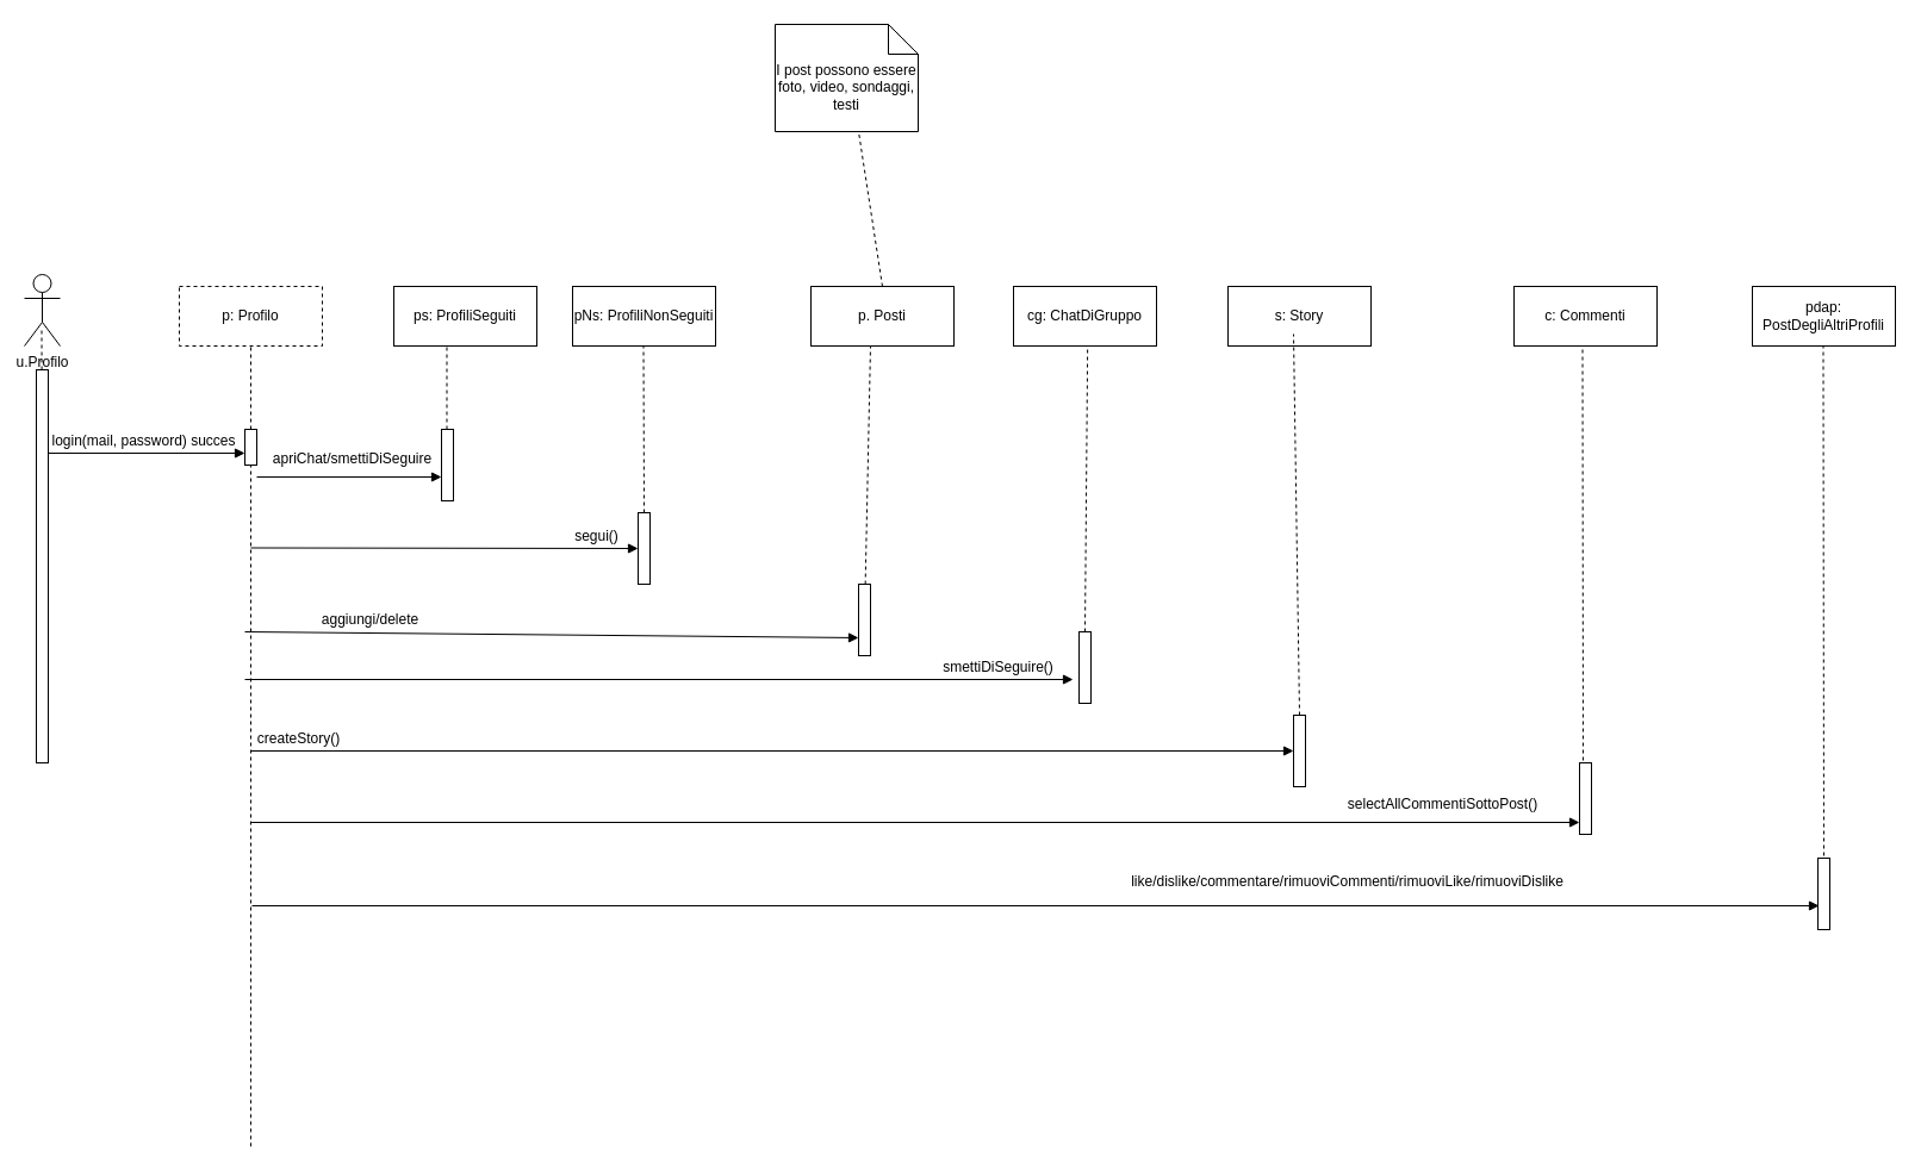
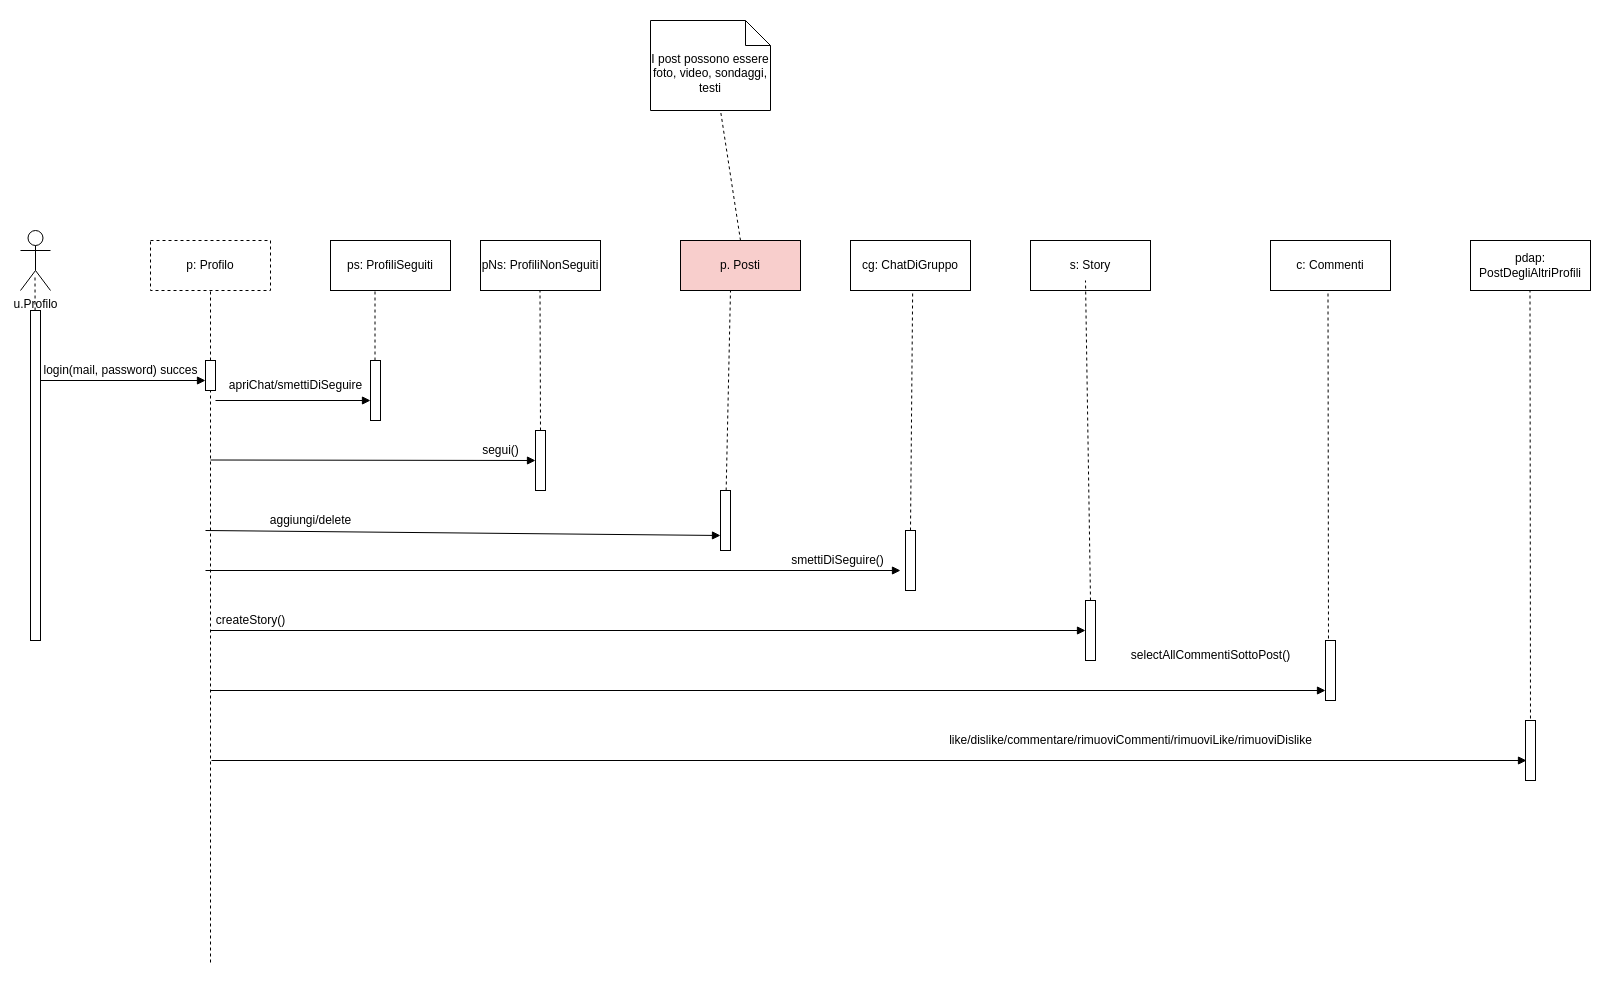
  <mxCell id="0" />
  <mxCell id="1" parent="0" />
  <mxCell id="2" value="u.Profilo" style="shape=umlActor;verticalLabelPosition=bottom;verticalAlign=top;html=1;outlineConnect=0;" parent="1" vertex="1"><mxGeometry x="20" y="230" width="30" height="60" as="geometry" /></mxCell>
  <mxCell id="3" value="p: Profilo" style="rounded=0;whiteSpace=wrap;html=1;dashed=1;" parent="1" vertex="1"><mxGeometry x="150" y="240" width="120" height="50" as="geometry" /></mxCell>
  <mxCell id="4" value="ps: ProfiliSeguiti" style="rounded=0;whiteSpace=wrap;html=1;" parent="1" vertex="1"><mxGeometry x="330" y="240" width="120" height="50" as="geometry" /></mxCell>
  <mxCell id="5" value="pNs: ProfiliNonSeguiti&lt;span style=&quot;color: rgba(0 , 0 , 0 , 0) ; font-family: monospace ; font-size: 0px&quot;&gt;%3CmxGraphModel%3E%3Croot%3E%3CmxCell%20id%3D%220%22%2F%3E%3CmxCell%20id%3D%221%22%20parent%3D%220%22%2F%3E%3CmxCell%20id%3D%222%22%20value%3D%22%22%20style%3D%22html%3D1%3BverticalAlign%3Dbottom%3BlabelBackgroundColor%3Dnone%3BendArrow%3Dblock%3BendFill%3D1%3Bdashed%3D1%3Brounded%3D0%3BentryX%3D0.233%3BentryY%3D0.296%3BentryDx%3D0%3BentryDy%3D0%3BentryPerimeter%3D0%3BexitX%3D0.541%3BexitY%3D0.296%3BexitDx%3D0%3BexitDy%3D0%3BexitPerimeter%3D0%3B%22%20edge%3D%221%22%20parent%3D%221%22%3E%3CmxGeometry%20width%3D%22160%22%20relative%3D%221%22%20as%3D%22geometry%22%3E%3CmxPoint%20x%3D%22380.493%22%20y%3D%22419.92%22%20as%3D%22sourcePoint%22%2F%3E%3CmxPoint%20x%3D%2250.009%22%20y%3D%22419.92%22%20as%3D%22targetPoint%22%2F%3E%3C%2FmxGeometry%3E%3C%2FmxCell%3E%3C%2Froot%3E%3C%2FmxGraphModel%3E&lt;/span&gt;" style="rounded=0;whiteSpace=wrap;html=1;" parent="1" vertex="1"><mxGeometry x="480" y="240" width="120" height="50" as="geometry" /></mxCell>
  <mxCell id="6" value="" style="rounded=0;dashed=0;" parent="1" vertex="1"><mxGeometry x="205" y="360" width="10" height="30" as="geometry" /></mxCell>
  <mxCell id="7" value="" style="html=1;verticalAlign=bottom;startArrow=none;endArrow=none;dashed=1;rounded=0;entryX=0.5;entryY=1;entryDx=0;entryDy=0;" parent="1" source="6" target="3" edge="1"><mxGeometry relative="1" as="geometry"><mxPoint x="225" y="340" as="targetPoint" /></mxGeometry></mxCell>
  <mxCell id="8" value="" style="rounded=0;dashed=0;" parent="1" vertex="1"><mxGeometry x="370" y="360" width="10" height="60" as="geometry" /></mxCell>
  <mxCell id="9" value="" style="html=1;verticalAlign=bottom;startArrow=none;endArrow=none;dashed=1;rounded=0;entryX=0.5;entryY=1;entryDx=0;entryDy=0;" parent="1" edge="1"><mxGeometry relative="1" as="geometry"><mxPoint x="374.5" y="360" as="sourcePoint" /><mxPoint x="374.5" y="290" as="targetPoint" /></mxGeometry></mxCell>
  <mxCell id="10" value="" style="html=1;verticalAlign=bottom;startArrow=none;endArrow=none;dashed=1;rounded=0;entryX=0.5;entryY=1;entryDx=0;entryDy=0;exitX=0.5;exitY=0;exitDx=0;exitDy=0;" parent="1" edge="1" source="11"><mxGeometry relative="1" as="geometry"><mxPoint x="539.5" y="360" as="sourcePoint" /><mxPoint x="539.5" y="290" as="targetPoint" /></mxGeometry></mxCell>
  <mxCell id="11" value="" style="rounded=0;dashed=0;" parent="1" vertex="1"><mxGeometry x="535" y="430" width="10" height="60" as="geometry" /></mxCell>
  <mxCell id="12" value="" style="html=1;verticalAlign=bottom;startArrow=none;endArrow=none;dashed=1;rounded=0;entryX=0.5;entryY=1;entryDx=0;entryDy=0;" parent="1" source="19" edge="1"><mxGeometry relative="1" as="geometry"><mxPoint x="35" y="465" as="sourcePoint" /><mxPoint x="34.5" y="275" as="targetPoint" /></mxGeometry></mxCell>
  <mxCell id="13" value="" style="html=1;verticalAlign=bottom;labelBackgroundColor=none;endArrow=block;endFill=1;endSize=6;align=left;rounded=0;" parent="1" edge="1"><mxGeometry x="-0.314" relative="1" as="geometry"><mxPoint x="30" y="380" as="sourcePoint" /><mxPoint x="205" y="380" as="targetPoint" /><mxPoint as="offset" /></mxGeometry></mxCell>
  <mxCell id="14" value="login(mail, password) succes" style="text;html=1;align=center;verticalAlign=middle;resizable=0;points=[];autosize=1;strokeColor=none;fillColor=none;" parent="1" vertex="1"><mxGeometry x="35" y="360" width="170" height="20" as="geometry" /></mxCell>
  <mxCell id="15" value="" style="html=1;verticalAlign=bottom;labelBackgroundColor=none;endArrow=block;endFill=1;endSize=6;align=left;rounded=0;" parent="1" edge="1"><mxGeometry x="-0.314" relative="1" as="geometry"><mxPoint x="215" y="400" as="sourcePoint" /><mxPoint x="370" y="400" as="targetPoint" /><mxPoint as="offset" /></mxGeometry></mxCell>
  <mxCell id="16" value="apriChat/smettiDiSeguire" style="text;html=1;align=center;verticalAlign=middle;resizable=0;points=[];autosize=1;strokeColor=none;fillColor=none;" parent="1" vertex="1"><mxGeometry x="220" y="375" width="150" height="20" as="geometry" /></mxCell>
  <mxCell id="17" value="" style="html=1;verticalAlign=bottom;labelBackgroundColor=none;endArrow=block;endFill=1;endSize=6;align=left;rounded=0;entryX=0;entryY=0.5;entryDx=0;entryDy=0;" parent="1" edge="1" target="11"><mxGeometry x="-0.314" relative="1" as="geometry"><mxPoint x="210" y="459.5" as="sourcePoint" /><mxPoint x="365" y="459.5" as="targetPoint" /><mxPoint as="offset" /></mxGeometry></mxCell>
  <mxCell id="18" value="segui()" style="text;html=1;align=center;verticalAlign=middle;resizable=0;points=[];autosize=1;strokeColor=none;fillColor=none;" parent="1" vertex="1"><mxGeometry x="475" y="440" width="50" height="20" as="geometry" /></mxCell>
  <mxCell id="19" value="" style="rounded=0;dashed=0;" parent="1" vertex="1"><mxGeometry x="30" y="310" width="10" height="330" as="geometry" /></mxCell>
- <mxCell id="20" value="p. Posti" style="rounded=0;whiteSpace=wrap;html=1;" vertex="1" parent="1"><mxGeometry x="680" y="240" width="120" height="50" as="geometry" /></mxCell>
+ <mxCell id="20" value="p. Posti" style="rounded=0;whiteSpace=wrap;html=1;fillColor=#f8cecc;" vertex="1" parent="1"><mxGeometry x="680" y="240" width="120" height="50" as="geometry" /></mxCell>
  <mxCell id="21" value="cg: ChatDiGruppo" style="rounded=0;whiteSpace=wrap;html=1;" vertex="1" parent="1"><mxGeometry x="850" y="240" width="120" height="50" as="geometry" /></mxCell>
  <mxCell id="22" value="I post possono essere foto, video, sondaggi, testi" style="shape=note2;boundedLbl=1;whiteSpace=wrap;html=1;size=25;verticalAlign=top;align=center;" vertex="1" parent="1"><mxGeometry x="650" y="20" width="120" height="90" as="geometry" /></mxCell>
  <mxCell id="23" value="s: Story" style="rounded=0;whiteSpace=wrap;html=1;" vertex="1" parent="1"><mxGeometry x="1030" y="240" width="120" height="50" as="geometry" /></mxCell>
  <mxCell id="24" value="c: Commenti" style="rounded=0;whiteSpace=wrap;html=1;" vertex="1" parent="1"><mxGeometry x="1270" y="240" width="120" height="50" as="geometry" /></mxCell>
  <mxCell id="25" value="" style="html=1;verticalAlign=bottom;startArrow=none;endArrow=none;dashed=1;rounded=0;entryX=0.5;entryY=1;entryDx=0;entryDy=0;exitX=0.5;exitY=0;exitDx=0;exitDy=0;" edge="1" parent="1" source="20"><mxGeometry relative="1" as="geometry"><mxPoint x="720" y="180" as="sourcePoint" /><mxPoint x="720" y="110" as="targetPoint" /></mxGeometry></mxCell>
  <mxCell id="26" value="" style="html=1;verticalAlign=bottom;labelBackgroundColor=none;endArrow=block;endFill=1;endSize=6;align=left;rounded=0;entryX=0;entryY=0.75;entryDx=0;entryDy=0;" edge="1" parent="1" target="29"><mxGeometry x="-0.314" relative="1" as="geometry"><mxPoint x="205" y="530" as="sourcePoint" /><mxPoint x="360" y="530" as="targetPoint" /><mxPoint as="offset" /></mxGeometry></mxCell>
  <mxCell id="27" value="" style="html=1;verticalAlign=bottom;startArrow=none;endArrow=none;dashed=1;rounded=0;entryX=0.5;entryY=1;entryDx=0;entryDy=0;" edge="1" parent="1" target="6"><mxGeometry relative="1" as="geometry"><mxPoint x="209.5" y="410" as="targetPoint" /><mxPoint x="210" y="962" as="sourcePoint" /></mxGeometry></mxCell>
  <mxCell id="28" value="" style="html=1;verticalAlign=bottom;startArrow=none;endArrow=none;dashed=1;rounded=0;entryX=0.5;entryY=1;entryDx=0;entryDy=0;" edge="1" parent="1" source="29"><mxGeometry relative="1" as="geometry"><mxPoint x="730" y="520" as="sourcePoint" /><mxPoint x="730" y="290" as="targetPoint" /></mxGeometry></mxCell>
  <mxCell id="29" value="" style="rounded=0;dashed=0;" vertex="1" parent="1"><mxGeometry x="720" y="490" width="10" height="60" as="geometry" /></mxCell>
  <mxCell id="30" value="" style="html=1;verticalAlign=bottom;startArrow=none;endArrow=none;dashed=1;rounded=0;" edge="1" parent="1"><mxGeometry relative="1" as="geometry"><mxPoint x="730" y="520" as="sourcePoint" /><mxPoint x="730" y="540" as="targetPoint" /></mxGeometry></mxCell>
  <mxCell id="31" value="aggiungi/delete" style="text;html=1;align=center;verticalAlign=middle;resizable=0;points=[];autosize=1;" vertex="1" parent="1"><mxGeometry x="260" y="510" width="100" height="20" as="geometry" /></mxCell>
  <mxCell id="32" value="" style="html=1;verticalAlign=bottom;startArrow=none;endArrow=none;dashed=1;rounded=0;entryX=0.5;entryY=1;entryDx=0;entryDy=0;exitX=0.5;exitY=0;exitDx=0;exitDy=0;" edge="1" parent="1" source="33"><mxGeometry relative="1" as="geometry"><mxPoint x="907.822" y="490" as="sourcePoint" /><mxPoint x="912.17" y="290" as="targetPoint" /></mxGeometry></mxCell>
  <mxCell id="33" value="" style="rounded=0;dashed=0;" vertex="1" parent="1"><mxGeometry x="905" y="530" width="10" height="60" as="geometry" /></mxCell>
  <mxCell id="34" value="" style="html=1;verticalAlign=bottom;labelBackgroundColor=none;endArrow=block;endFill=1;endSize=6;align=left;rounded=0;" edge="1" parent="1"><mxGeometry x="-0.314" relative="1" as="geometry"><mxPoint x="205" y="570" as="sourcePoint" /><mxPoint x="900" y="570" as="targetPoint" /><mxPoint as="offset" /></mxGeometry></mxCell>
  <mxCell id="35" value="smettiDiSeguire()" style="text;html=1;align=center;verticalAlign=middle;resizable=0;points=[];autosize=1;" vertex="1" parent="1"><mxGeometry x="777" y="550" width="120" height="20" as="geometry" /></mxCell>
  <mxCell id="36" value="" style="rounded=0;dashed=0;" vertex="1" parent="1"><mxGeometry x="1085" y="600" width="10" height="60" as="geometry" /></mxCell>
  <mxCell id="37" value="" style="html=1;verticalAlign=bottom;labelBackgroundColor=none;endArrow=block;endFill=1;endSize=6;align=left;rounded=0;entryX=0;entryY=0.5;entryDx=0;entryDy=0;" edge="1" parent="1" target="36"><mxGeometry x="-0.314" relative="1" as="geometry"><mxPoint x="210" y="630" as="sourcePoint" /><mxPoint x="905" y="640" as="targetPoint" /><mxPoint as="offset" /></mxGeometry></mxCell>
  <mxCell id="38" value="createStory()" style="text;html=1;align=center;verticalAlign=middle;resizable=0;points=[];autosize=1;" vertex="1" parent="1"><mxGeometry x="205" y="610" width="90" height="20" as="geometry" /></mxCell>
  <mxCell id="39" value="" style="html=1;verticalAlign=bottom;startArrow=none;endArrow=none;dashed=1;rounded=0;entryX=0.5;entryY=1;entryDx=0;entryDy=0;exitX=0.5;exitY=0;exitDx=0;exitDy=0;" edge="1" parent="1" source="36"><mxGeometry relative="1" as="geometry"><mxPoint x="1082.83" y="520" as="sourcePoint" /><mxPoint x="1085" y="280" as="targetPoint" /></mxGeometry></mxCell>
  <mxCell id="40" value="" style="html=1;verticalAlign=bottom;startArrow=none;endArrow=none;dashed=1;rounded=0;entryX=0.5;entryY=1;entryDx=0;entryDy=0;" edge="1" parent="1"><mxGeometry relative="1" as="geometry"><mxPoint x="1328" y="650" as="sourcePoint" /><mxPoint x="1327.5" y="290" as="targetPoint" /></mxGeometry></mxCell>
  <mxCell id="41" value="" style="rounded=0;dashed=0;" vertex="1" parent="1"><mxGeometry x="1325" y="640" width="10" height="60" as="geometry" /></mxCell>
  <mxCell id="42" value="" style="html=1;verticalAlign=bottom;labelBackgroundColor=none;endArrow=block;endFill=1;endSize=6;align=left;rounded=0;" edge="1" parent="1"><mxGeometry x="-0.314" relative="1" as="geometry"><mxPoint x="210" y="690" as="sourcePoint" /><mxPoint x="1325" y="690" as="targetPoint" /><mxPoint as="offset" /></mxGeometry></mxCell>
- <mxCell id="43" value="selectAllCommentiSottoPost()" style="text;html=1;align=center;verticalAlign=middle;resizable=0;points=[];autosize=1;" vertex="1" parent="1"><mxGeometry x="1125" y="665" width="170" height="20" as="geometry" /></mxCell>
+ <mxCell id="43" value="selectAllCommentiSottoPost()" style="text;html=1;align=center;verticalAlign=middle;resizable=0;points=[];autosize=1;" vertex="1" parent="1"><mxGeometry x="1125" y="645" width="170" height="20" as="geometry" /></mxCell>
  <mxCell id="44" value="pdap: PostDegliAltriProfili" style="rounded=0;whiteSpace=wrap;html=1;" vertex="1" parent="1"><mxGeometry x="1470" y="240" width="120" height="50" as="geometry" /></mxCell>
  <mxCell id="45" value="" style="html=1;verticalAlign=bottom;startArrow=none;endArrow=none;dashed=1;rounded=0;entryX=0.5;entryY=1;entryDx=0;entryDy=0;" edge="1" parent="1"><mxGeometry relative="1" as="geometry"><mxPoint x="1530" y="730" as="sourcePoint" /><mxPoint x="1529.5" y="290" as="targetPoint" /></mxGeometry></mxCell>
  <mxCell id="46" value="" style="rounded=0;dashed=0;" vertex="1" parent="1"><mxGeometry x="1525" y="720" width="10" height="60" as="geometry" /></mxCell>
  <mxCell id="47" value="" style="html=1;verticalAlign=bottom;labelBackgroundColor=none;endArrow=block;endFill=1;endSize=6;align=left;rounded=0;" edge="1" parent="1"><mxGeometry x="-0.314" relative="1" as="geometry"><mxPoint x="211" y="760" as="sourcePoint" /><mxPoint x="1526" y="760" as="targetPoint" /><mxPoint as="offset" /></mxGeometry></mxCell>
  <mxCell id="48" value="like/dislike/commentare/rimuoviCommenti/rimuoviLike/rimuoviDislike" style="text;html=1;align=center;verticalAlign=middle;resizable=0;points=[];autosize=1;" vertex="1" parent="1"><mxGeometry x="940" y="730" width="380" height="20" as="geometry" /></mxCell>
